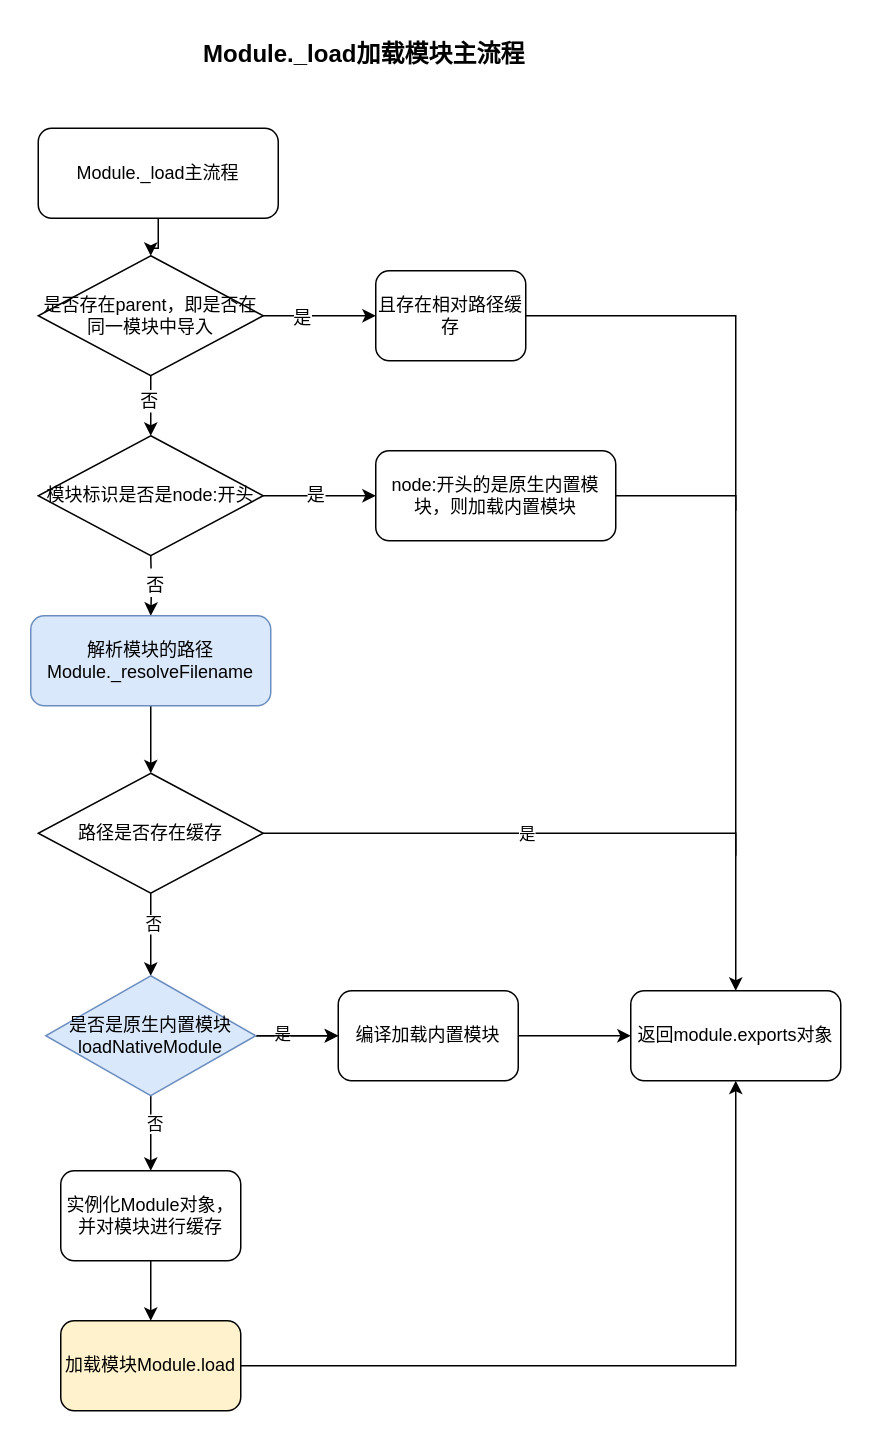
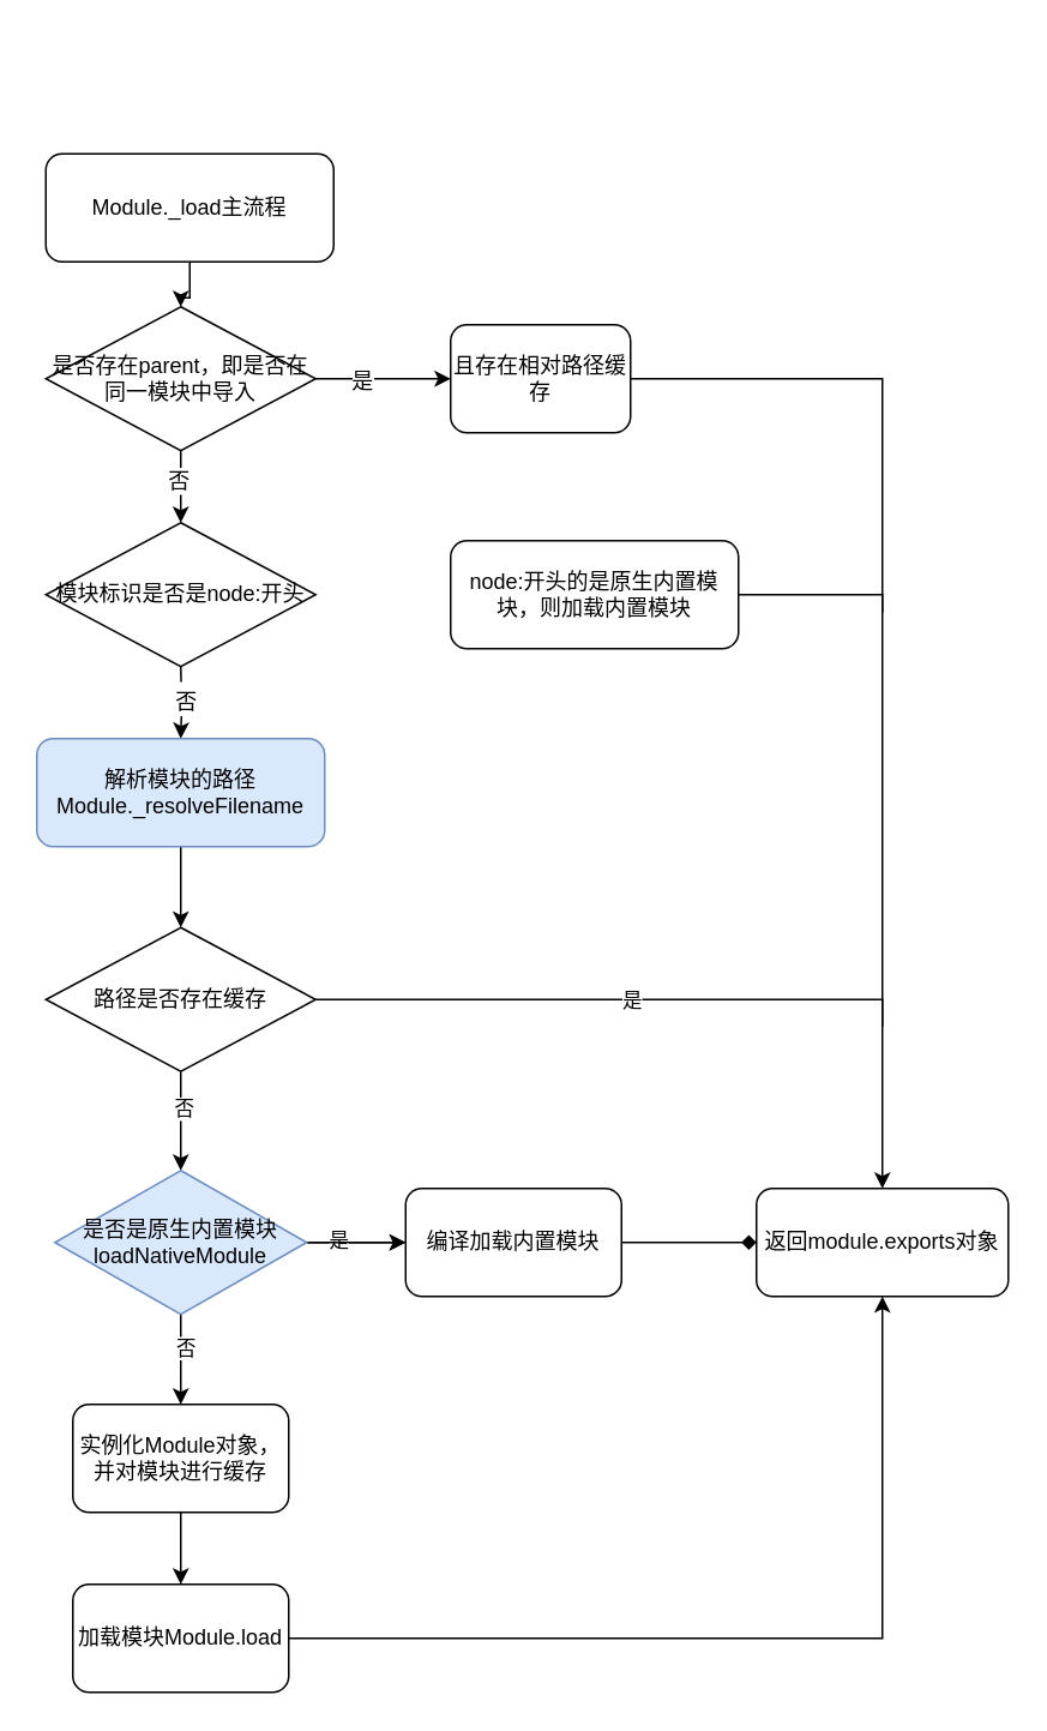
  <mxCell id="0" />
  <mxCell id="1" parent="0" />
  <mxCell id="2" value="" style="edgeStyle=orthogonalEdgeStyle;rounded=0;orthogonalLoop=1;jettySize=auto;html=1;" parent="1" target="5" edge="1"><mxGeometry relative="1" as="geometry"><mxPoint x="100" y="370" as="sourcePoint" /></mxGeometry></mxCell>
  <mxCell id="3" value="&lt;font style=&quot;font-size: 12px;&quot;&gt;否&lt;/font&gt;" style="edgeLabel;html=1;align=center;verticalAlign=middle;resizable=0;points=[];fontSize=16;" parent="2" vertex="1" connectable="0"><mxGeometry x="-0.125" y="2" relative="1" as="geometry"><mxPoint as="offset" /></mxGeometry></mxCell>
  <mxCell id="4" value="" style="edgeStyle=orthogonalEdgeStyle;rounded=0;orthogonalLoop=1;jettySize=auto;html=1;" parent="1" source="5" target="10" edge="1"><mxGeometry relative="1" as="geometry" /></mxCell>
  <mxCell id="5" value="解析模块的路径Module._resolveFilename" style="rounded=1;whiteSpace=wrap;html=1;fillColor=#dae8fc;strokeColor=#6c8ebf;" parent="1" vertex="1"><mxGeometry x="20" y="410" width="160" height="60" as="geometry" /></mxCell>
  <mxCell id="6" value="" style="edgeStyle=orthogonalEdgeStyle;rounded=0;orthogonalLoop=1;jettySize=auto;html=1;entryX=0.5;entryY=0;entryDx=0;entryDy=0;" parent="1" source="10" target="11" edge="1"><mxGeometry relative="1" as="geometry" /></mxCell>
  <mxCell id="7" value="是" style="edgeLabel;html=1;align=center;verticalAlign=middle;resizable=0;points=[];" parent="6" vertex="1" connectable="0"><mxGeometry x="-0.167" relative="1" as="geometry"><mxPoint as="offset" /></mxGeometry></mxCell>
  <mxCell id="8" value="" style="edgeStyle=orthogonalEdgeStyle;rounded=0;orthogonalLoop=1;jettySize=auto;html=1;" parent="1" source="10" edge="1"><mxGeometry relative="1" as="geometry"><mxPoint x="100" y="650" as="targetPoint" /></mxGeometry></mxCell>
  <mxCell id="9" value="否" style="edgeLabel;html=1;align=center;verticalAlign=middle;resizable=0;points=[];" parent="8" vertex="1" connectable="0"><mxGeometry x="-0.286" y="1" relative="1" as="geometry"><mxPoint as="offset" /></mxGeometry></mxCell>
  <mxCell id="10" value="路径是否存在缓存" style="rhombus;whiteSpace=wrap;html=1;" parent="1" vertex="1"><mxGeometry x="25" y="515" width="150" height="80" as="geometry" /></mxCell>
  <mxCell id="11" value="返回module.exports对象" style="rounded=1;whiteSpace=wrap;html=1;" parent="1" vertex="1"><mxGeometry x="420" y="660" width="140" height="60" as="geometry" /></mxCell>
  <mxCell id="12" value="" style="edgeStyle=orthogonalEdgeStyle;rounded=0;orthogonalLoop=1;jettySize=auto;html=1;" parent="1" source="17" target="19" edge="1"><mxGeometry relative="1" as="geometry" /></mxCell>
  <mxCell id="13" value="否" style="edgeLabel;html=1;align=center;verticalAlign=middle;resizable=0;points=[];" parent="12" vertex="1" connectable="0"><mxGeometry x="-0.286" y="2" relative="1" as="geometry"><mxPoint as="offset" /></mxGeometry></mxCell>
  <mxCell id="14" value="" style="edgeStyle=orthogonalEdgeStyle;rounded=0;orthogonalLoop=1;jettySize=auto;html=1;" parent="1" source="17" target="24" edge="1"><mxGeometry relative="1" as="geometry" /></mxCell>
  <mxCell id="15" value="是" style="edgeLabel;html=1;align=center;verticalAlign=middle;resizable=0;points=[];" parent="14" vertex="1" connectable="0"><mxGeometry x="-0.378" y="2" relative="1" as="geometry"><mxPoint as="offset" /></mxGeometry></mxCell>
  <mxCell id="16" value="" style="edgeStyle=orthogonalEdgeStyle;rounded=0;orthogonalLoop=1;jettySize=auto;html=1;" parent="1" source="17" target="24" edge="1"><mxGeometry relative="1" as="geometry" /></mxCell>
  <mxCell id="17" value="是否是原生内置模块loadNativeModule" style="rhombus;whiteSpace=wrap;html=1;fillColor=#dae8fc;strokeColor=#6c8ebf;" parent="1" vertex="1"><mxGeometry x="30" y="650" width="140" height="80" as="geometry" /></mxCell>
  <mxCell id="18" value="" style="edgeStyle=orthogonalEdgeStyle;rounded=0;orthogonalLoop=1;jettySize=auto;html=1;" parent="1" source="19" target="21" edge="1"><mxGeometry relative="1" as="geometry" /></mxCell>
  <mxCell id="19" value="实例化Module对象，并对模块进行缓存" style="rounded=1;whiteSpace=wrap;html=1;" parent="1" vertex="1"><mxGeometry x="40" y="780" width="120" height="60" as="geometry" /></mxCell>
  <mxCell id="20" value="" style="edgeStyle=orthogonalEdgeStyle;rounded=0;orthogonalLoop=1;jettySize=auto;html=1;entryX=0.5;entryY=1;entryDx=0;entryDy=0;" parent="1" source="21" target="11" edge="1"><mxGeometry relative="1" as="geometry"><mxPoint x="430" y="730" as="targetPoint" /></mxGeometry></mxCell>
- <mxCell id="21" value="加载模块Module.load" style="rounded=1;whiteSpace=wrap;html=1;fillColor=#fff2cc;" parent="1" vertex="1"><mxGeometry x="40" y="880" width="120" height="60" as="geometry" /></mxCell>
- <mxCell id="22" value="&lt;b&gt;&lt;font style=&quot;font-size: 16px;&quot;&gt;Module._load加载模块主流程&lt;/font&gt;&lt;/b&gt;" style="text;html=1;strokeColor=none;fillColor=none;align=center;verticalAlign=middle;whiteSpace=wrap;rounded=0;" parent="1" vertex="1"><mxGeometry x="120" y="20" width="245" height="30" as="geometry" /></mxCell>
- <mxCell id="23" value="" style="edgeStyle=orthogonalEdgeStyle;rounded=0;orthogonalLoop=1;jettySize=auto;html=1;" parent="1" source="24" target="11" edge="1"><mxGeometry relative="1" as="geometry" /></mxCell>
+ <mxCell id="21" value="加载模块Module.load" style="rounded=1;whiteSpace=wrap;html=1;" parent="1" vertex="1"><mxGeometry x="40" y="880" width="120" height="60" as="geometry" /></mxCell>
+ <mxCell id="23" value="" style="edgeStyle=orthogonalEdgeStyle;rounded=0;orthogonalLoop=1;jettySize=auto;html=1;endArrow=diamond;" parent="1" source="24" target="11" edge="1"><mxGeometry relative="1" as="geometry" /></mxCell>
  <mxCell id="24" value="编译加载内置模块" style="rounded=1;whiteSpace=wrap;html=1;" parent="1" vertex="1"><mxGeometry x="225" y="660" width="120" height="60" as="geometry" /></mxCell>
  <mxCell id="25" value="" style="edgeStyle=orthogonalEdgeStyle;rounded=0;orthogonalLoop=1;jettySize=auto;html=1;fontSize=16;" parent="1" edge="1"><mxGeometry relative="1" as="geometry"><mxPoint x="100" y="250" as="sourcePoint" /><mxPoint x="100" y="290" as="targetPoint" /><Array as="points"><mxPoint x="100" y="290" /><mxPoint x="100" y="290" /></Array></mxGeometry></mxCell>
  <mxCell id="26" value="否" style="edgeLabel;html=1;align=center;verticalAlign=middle;resizable=0;points=[];fontSize=12;" parent="25" vertex="1" connectable="0"><mxGeometry x="-0.225" y="-2" relative="1" as="geometry"><mxPoint as="offset" /></mxGeometry></mxCell>
- <mxCell id="27" value="" style="edgeStyle=orthogonalEdgeStyle;rounded=0;orthogonalLoop=1;jettySize=auto;html=1;fontSize=12;" parent="1" source="29" target="30" edge="1"><mxGeometry relative="1" as="geometry" /></mxCell>
- <mxCell id="28" value="是" style="edgeLabel;html=1;align=center;verticalAlign=middle;resizable=0;points=[];fontSize=12;" parent="27" vertex="1" connectable="0"><mxGeometry x="-0.106" y="2" relative="1" as="geometry"><mxPoint y="1" as="offset" /></mxGeometry></mxCell>
  <mxCell id="29" value="模块标识是否是node:开头" style="rhombus;whiteSpace=wrap;html=1;" parent="1" vertex="1"><mxGeometry x="25" y="290" width="150" height="80" as="geometry" /></mxCell>
  <mxCell id="30" value="node:开头的是原生内置模块，则加载内置模块" style="rounded=1;whiteSpace=wrap;html=1;" parent="1" vertex="1"><mxGeometry x="250" y="300" width="160" height="60" as="geometry" /></mxCell>
  <mxCell id="31" value="" style="edgeStyle=orthogonalEdgeStyle;rounded=0;orthogonalLoop=1;jettySize=auto;html=1;fontSize=12;" parent="1" source="33" target="34" edge="1"><mxGeometry relative="1" as="geometry" /></mxCell>
  <mxCell id="32" value="是" style="edgeLabel;html=1;align=center;verticalAlign=middle;resizable=0;points=[];fontSize=12;" parent="31" vertex="1" connectable="0"><mxGeometry x="-0.333" relative="1" as="geometry"><mxPoint y="1" as="offset" /></mxGeometry></mxCell>
  <mxCell id="33" value="是否存在parent，即是否在同一模块中导入" style="rhombus;whiteSpace=wrap;html=1;" parent="1" vertex="1"><mxGeometry x="25" y="170" width="150" height="80" as="geometry" /></mxCell>
  <mxCell id="34" value="且存在相对路径缓存" style="rounded=1;whiteSpace=wrap;html=1;" parent="1" vertex="1"><mxGeometry x="250" y="180" width="100" height="60" as="geometry" /></mxCell>
  <mxCell id="35" value="" style="endArrow=none;html=1;rounded=0;fontSize=12;exitX=1;exitY=0.5;exitDx=0;exitDy=0;" parent="1" source="30" edge="1"><mxGeometry width="50" height="50" relative="1" as="geometry"><mxPoint x="510" y="410" as="sourcePoint" /><mxPoint x="490" y="570" as="targetPoint" /><Array as="points"><mxPoint x="490" y="330" /></Array></mxGeometry></mxCell>
  <mxCell id="36" value="" style="endArrow=none;html=1;rounded=0;fontSize=12;exitX=1;exitY=0.5;exitDx=0;exitDy=0;" parent="1" source="34" edge="1"><mxGeometry width="50" height="50" relative="1" as="geometry"><mxPoint x="405" y="340" as="sourcePoint" /><mxPoint x="490" y="340" as="targetPoint" /><Array as="points"><mxPoint x="490" y="210" /></Array></mxGeometry></mxCell>
  <mxCell id="37" value="" style="edgeStyle=orthogonalEdgeStyle;rounded=0;orthogonalLoop=1;jettySize=auto;html=1;fontSize=12;" parent="1" source="38" target="33" edge="1"><mxGeometry relative="1" as="geometry" /></mxCell>
  <mxCell id="38" value="Module._load主流程" style="rounded=1;whiteSpace=wrap;html=1;" parent="1" vertex="1"><mxGeometry x="25" y="85" width="160" height="60" as="geometry" /></mxCell>
